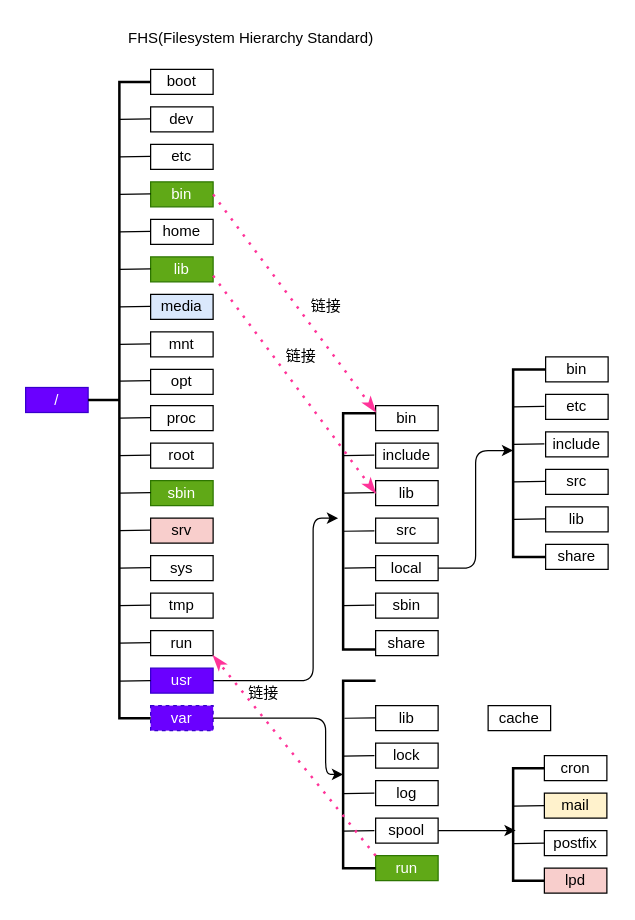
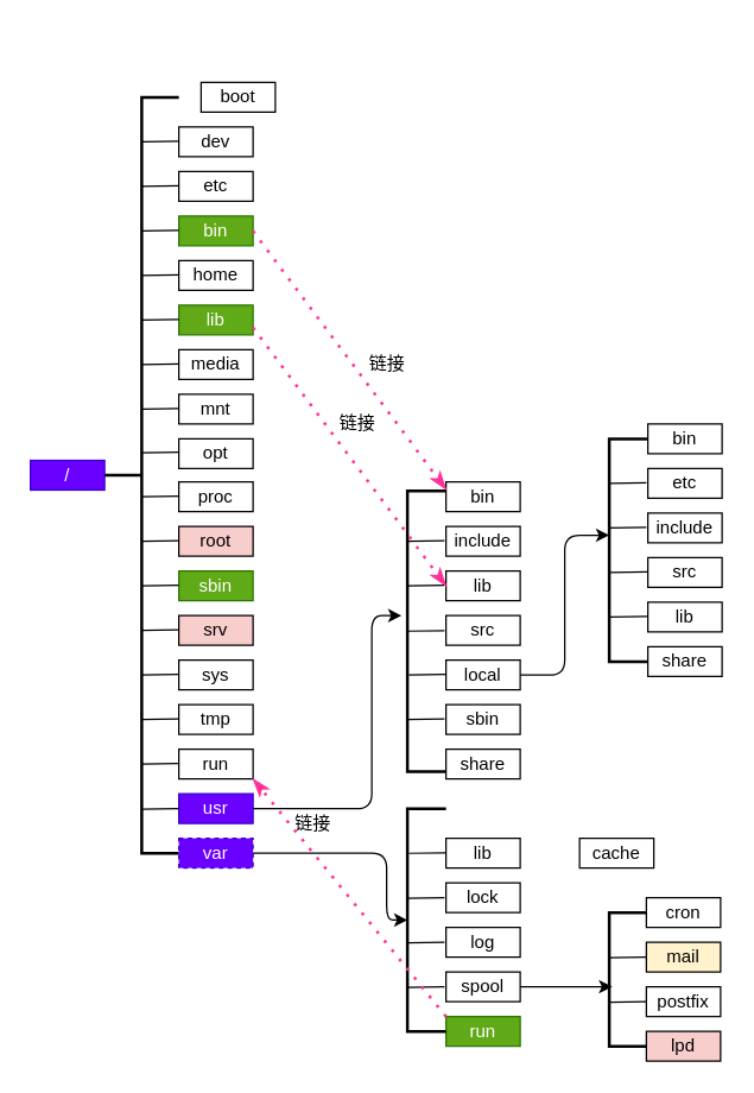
  <mxCell id="0" />
  <mxCell id="1" parent="0" />
  <mxCell id="2" value="/" style="rounded=0;whiteSpace=wrap;html=1;fillColor=#6a00ff;strokeColor=#3700CC;fontColor=#ffffff;" parent="1" vertex="1"><mxGeometry x="20" y="309.5" width="50" height="20" as="geometry" /></mxCell>
- <mxCell id="3" value="boot" style="rounded=0;whiteSpace=wrap;html=1;" parent="1" vertex="1"><mxGeometry x="120" y="55" width="50" height="20" as="geometry" /></mxCell>
+ <mxCell id="3" value="boot" style="rounded=0;whiteSpace=wrap;html=1;" parent="1" vertex="1"><mxGeometry x="135" y="55" width="50" height="20" as="geometry" /></mxCell>
  <mxCell id="4" value="dev" style="rounded=0;whiteSpace=wrap;html=1;" parent="1" vertex="1"><mxGeometry x="120" y="85" width="50" height="20" as="geometry" /></mxCell>
  <mxCell id="5" value="etc" style="rounded=0;whiteSpace=wrap;html=1;" parent="1" vertex="1"><mxGeometry x="120" y="115" width="50" height="20" as="geometry" /></mxCell>
  <mxCell id="6" value="bin" style="rounded=0;whiteSpace=wrap;html=1;fillColor=#60a917;strokeColor=#2D7600;fontColor=#ffffff;" parent="1" vertex="1"><mxGeometry x="120" y="145" width="50" height="20" as="geometry" /></mxCell>
  <mxCell id="7" value="home" style="rounded=0;whiteSpace=wrap;html=1;" parent="1" vertex="1"><mxGeometry x="120" y="175" width="50" height="20" as="geometry" /></mxCell>
  <mxCell id="8" value="lib" style="rounded=0;whiteSpace=wrap;html=1;fillColor=#60a917;strokeColor=#2D7600;fontColor=#ffffff;" parent="1" vertex="1"><mxGeometry x="120" y="205" width="50" height="20" as="geometry" /></mxCell>
- <mxCell id="9" value="media" style="rounded=0;whiteSpace=wrap;html=1;fillColor=#dae8fc;" parent="1" vertex="1"><mxGeometry x="120" y="235" width="50" height="20" as="geometry" /></mxCell>
+ <mxCell id="9" value="media" style="rounded=0;whiteSpace=wrap;html=1;" parent="1" vertex="1"><mxGeometry x="120" y="235" width="50" height="20" as="geometry" /></mxCell>
  <mxCell id="10" value="mnt" style="rounded=0;whiteSpace=wrap;html=1;" parent="1" vertex="1"><mxGeometry x="120" y="265" width="50" height="20" as="geometry" /></mxCell>
  <mxCell id="11" value="opt" style="rounded=0;whiteSpace=wrap;html=1;" parent="1" vertex="1"><mxGeometry x="120" y="295" width="50" height="20" as="geometry" /></mxCell>
  <mxCell id="12" value="proc" style="rounded=0;whiteSpace=wrap;html=1;" parent="1" vertex="1"><mxGeometry x="120" y="324" width="50" height="20" as="geometry" /></mxCell>
- <mxCell id="13" value="root" style="rounded=0;whiteSpace=wrap;html=1;" parent="1" vertex="1"><mxGeometry x="120" y="354" width="50" height="20" as="geometry" /></mxCell>
+ <mxCell id="13" value="root" style="rounded=0;whiteSpace=wrap;html=1;fillColor=#f8cecc;" parent="1" vertex="1"><mxGeometry x="120" y="354" width="50" height="20" as="geometry" /></mxCell>
  <mxCell id="14" value="sbin" style="rounded=0;whiteSpace=wrap;html=1;fillColor=#60a917;strokeColor=#2D7600;fontColor=#ffffff;" parent="1" vertex="1"><mxGeometry x="120" y="384" width="50" height="20" as="geometry" /></mxCell>
  <mxCell id="15" value="srv" style="rounded=0;whiteSpace=wrap;html=1;fillColor=#f8cecc;" parent="1" vertex="1"><mxGeometry x="120" y="414" width="50" height="20" as="geometry" /></mxCell>
  <mxCell id="16" value="sys" style="rounded=0;whiteSpace=wrap;html=1;" parent="1" vertex="1"><mxGeometry x="120" y="444" width="50" height="20" as="geometry" /></mxCell>
  <mxCell id="17" value="tmp" style="rounded=0;whiteSpace=wrap;html=1;" parent="1" vertex="1"><mxGeometry x="120" y="474" width="50" height="20" as="geometry" /></mxCell>
  <mxCell id="18" value="run" style="rounded=0;whiteSpace=wrap;html=1;" parent="1" vertex="1"><mxGeometry x="120" y="504" width="50" height="20" as="geometry" /></mxCell>
  <mxCell id="19" value="usr" style="rounded=0;whiteSpace=wrap;html=1;fillColor=#6a00ff;strokeColor=#3700CC;fontColor=#ffffff;" parent="1" vertex="1"><mxGeometry x="120" y="534" width="50" height="20" as="geometry" /></mxCell>
  <mxCell id="20" value="var" style="rounded=0;whiteSpace=wrap;html=1;fillColor=#6a00ff;strokeColor=#3700CC;fontColor=#ffffff;dashed=1;" parent="1" vertex="1"><mxGeometry x="120" y="564" width="50" height="20" as="geometry" /></mxCell>
  <mxCell id="21" value="cron" style="rounded=0;whiteSpace=wrap;html=1;" parent="1" vertex="1"><mxGeometry x="435" y="604" width="50" height="20" as="geometry" /></mxCell>
  <mxCell id="22" value="mail" style="rounded=0;whiteSpace=wrap;html=1;fillColor=#fff2cc;" parent="1" vertex="1"><mxGeometry x="435" y="634" width="50" height="20" as="geometry" /></mxCell>
  <mxCell id="23" value="postfix" style="rounded=0;whiteSpace=wrap;html=1;" parent="1" vertex="1"><mxGeometry x="435" y="664" width="50" height="20" as="geometry" /></mxCell>
  <mxCell id="24" value="lpd" style="rounded=0;whiteSpace=wrap;html=1;fillColor=#f8cecc;" parent="1" vertex="1"><mxGeometry x="435" y="694" width="50" height="20" as="geometry" /></mxCell>
  <mxCell id="25" value="local" style="rounded=0;whiteSpace=wrap;html=1;" parent="1" vertex="1"><mxGeometry x="300" y="444" width="50" height="20" as="geometry" /></mxCell>
  <mxCell id="26" value="include" style="rounded=0;whiteSpace=wrap;html=1;" parent="1" vertex="1"><mxGeometry x="300" y="354" width="50" height="20" as="geometry" /></mxCell>
  <mxCell id="27" value="lib" style="rounded=0;whiteSpace=wrap;html=1;" parent="1" vertex="1"><mxGeometry x="300" y="384" width="50" height="20" as="geometry" /></mxCell>
  <mxCell id="28" value="src" style="rounded=0;whiteSpace=wrap;html=1;" parent="1" vertex="1"><mxGeometry x="300" y="414" width="50" height="20" as="geometry" /></mxCell>
  <mxCell id="29" value="bin" style="rounded=0;whiteSpace=wrap;html=1;" parent="1" vertex="1"><mxGeometry x="300" y="324" width="50" height="20" as="geometry" /></mxCell>
  <mxCell id="30" value="sbin" style="rounded=0;whiteSpace=wrap;html=1;" parent="1" vertex="1"><mxGeometry x="300" y="474" width="50" height="20" as="geometry" /></mxCell>
  <mxCell id="31" value="share" style="rounded=0;whiteSpace=wrap;html=1;" parent="1" vertex="1"><mxGeometry x="300" y="504" width="50" height="20" as="geometry" /></mxCell>
  <mxCell id="32" value="include" style="rounded=0;whiteSpace=wrap;html=1;" parent="1" vertex="1"><mxGeometry x="436" y="345" width="50" height="20" as="geometry" /></mxCell>
  <mxCell id="33" value="cache" style="rounded=0;whiteSpace=wrap;html=1;" parent="1" vertex="1"><mxGeometry x="390" y="564" width="50" height="20" as="geometry" /></mxCell>
  <mxCell id="34" value="lib" style="rounded=0;whiteSpace=wrap;html=1;" parent="1" vertex="1"><mxGeometry x="300" y="564" width="50" height="20" as="geometry" /></mxCell>
  <mxCell id="35" value="lock" style="rounded=0;whiteSpace=wrap;html=1;" parent="1" vertex="1"><mxGeometry x="300" y="594" width="50" height="20" as="geometry" /></mxCell>
  <mxCell id="36" value="log" style="rounded=0;whiteSpace=wrap;html=1;" parent="1" vertex="1"><mxGeometry x="300" y="624" width="50" height="20" as="geometry" /></mxCell>
  <mxCell id="37" style="edgeStyle=orthogonalEdgeStyle;rounded=0;orthogonalLoop=1;jettySize=auto;html=1;entryX=0.081;entryY=0.555;entryDx=0;entryDy=0;entryPerimeter=0;" parent="1" source="38" target="50" edge="1"><mxGeometry relative="1" as="geometry" /></mxCell>
  <mxCell id="38" value="spool" style="rounded=0;whiteSpace=wrap;html=1;" parent="1" vertex="1"><mxGeometry x="300" y="654" width="50" height="20" as="geometry" /></mxCell>
  <mxCell id="39" value="run" style="rounded=0;whiteSpace=wrap;html=1;fillColor=#60a917;strokeColor=#2D7600;fontColor=#ffffff;" parent="1" vertex="1"><mxGeometry x="300" y="684" width="50" height="20" as="geometry" /></mxCell>
  <mxCell id="40" value="bin" style="rounded=0;whiteSpace=wrap;html=1;" parent="1" vertex="1"><mxGeometry x="436" y="285" width="50" height="20" as="geometry" /></mxCell>
  <mxCell id="41" value="etc" style="rounded=0;whiteSpace=wrap;html=1;" parent="1" vertex="1"><mxGeometry x="436" y="315" width="50" height="20" as="geometry" /></mxCell>
  <mxCell id="42" value="src" style="rounded=0;whiteSpace=wrap;html=1;" parent="1" vertex="1"><mxGeometry x="436" y="375" width="50" height="20" as="geometry" /></mxCell>
  <mxCell id="43" value="lib" style="rounded=0;whiteSpace=wrap;html=1;" parent="1" vertex="1"><mxGeometry x="436" y="405" width="50" height="20" as="geometry" /></mxCell>
  <mxCell id="44" value="share" style="rounded=0;whiteSpace=wrap;html=1;" parent="1" vertex="1"><mxGeometry x="436" y="435" width="50" height="20" as="geometry" /></mxCell>
  <mxCell id="45" value="" style="strokeWidth=2;html=1;shape=mxgraph.flowchart.annotation_2;align=left;labelPosition=right;pointerEvents=1;" parent="1" vertex="1"><mxGeometry x="70" y="65" width="50" height="509" as="geometry" /></mxCell>
  <mxCell id="46" value="" style="endArrow=none;html=1;" parent="1" edge="1"><mxGeometry width="50" height="50" relative="1" as="geometry"><mxPoint x="95" y="275" as="sourcePoint" /><mxPoint x="120" y="274.66" as="targetPoint" /><Array as="points"><mxPoint x="120" y="274.66" /></Array></mxGeometry></mxCell>
  <mxCell id="47" value="" style="endArrow=none;html=1;" parent="1" edge="1"><mxGeometry width="50" height="50" relative="1" as="geometry"><mxPoint x="95" y="304.34" as="sourcePoint" /><mxPoint x="120" y="304" as="targetPoint" /><Array as="points"><mxPoint x="120" y="304" /></Array></mxGeometry></mxCell>
  <mxCell id="48" value="" style="strokeWidth=2;html=1;shape=mxgraph.flowchart.annotation_1;align=left;pointerEvents=1;" parent="1" vertex="1"><mxGeometry x="274" y="544" width="26" height="150" as="geometry" /></mxCell>
  <mxCell id="49" value="" style="strokeWidth=2;html=1;shape=mxgraph.flowchart.annotation_1;align=left;pointerEvents=1;" parent="1" vertex="1"><mxGeometry x="274" y="330" width="26" height="189" as="geometry" /></mxCell>
  <mxCell id="50" value="" style="strokeWidth=2;html=1;shape=mxgraph.flowchart.annotation_1;align=left;pointerEvents=1;" parent="1" vertex="1"><mxGeometry x="410" y="614" width="25" height="90" as="geometry" /></mxCell>
  <mxCell id="51" value="" style="strokeWidth=2;html=1;shape=mxgraph.flowchart.annotation_1;align=left;pointerEvents=1;" parent="1" vertex="1"><mxGeometry x="410" y="295" width="26" height="150" as="geometry" /></mxCell>
  <mxCell id="52" value="" style="edgeStyle=elbowEdgeStyle;elbow=horizontal;endArrow=classic;html=1;exitX=1;exitY=0.5;exitDx=0;exitDy=0;" parent="1" source="19" edge="1"><mxGeometry width="50" height="50" relative="1" as="geometry"><mxPoint x="220" y="514" as="sourcePoint" /><mxPoint x="270" y="414" as="targetPoint" /><Array as="points"><mxPoint x="250" y="460" /></Array></mxGeometry></mxCell>
  <mxCell id="53" value="" style="edgeStyle=elbowEdgeStyle;elbow=horizontal;endArrow=classic;html=1;exitX=1;exitY=0.5;exitDx=0;exitDy=0;entryX=0;entryY=0.5;entryDx=0;entryDy=0;entryPerimeter=0;" parent="1" source="20" target="48" edge="1"><mxGeometry width="50" height="50" relative="1" as="geometry"><mxPoint x="220" y="604" as="sourcePoint" /><mxPoint x="270" y="554" as="targetPoint" /><Array as="points"><mxPoint x="260" y="600" /></Array></mxGeometry></mxCell>
  <mxCell id="54" value="" style="edgeStyle=elbowEdgeStyle;elbow=horizontal;endArrow=classic;html=1;exitX=1;exitY=0.5;exitDx=0;exitDy=0;entryX=0;entryY=0.433;entryDx=0;entryDy=0;entryPerimeter=0;" parent="1" source="25" target="51" edge="1"><mxGeometry width="50" height="50" relative="1" as="geometry"><mxPoint x="360" y="454" as="sourcePoint" /><mxPoint x="410" y="404" as="targetPoint" /></mxGeometry></mxCell>
  <mxCell id="55" value="" style="endArrow=none;html=1;" parent="1" edge="1"><mxGeometry width="50" height="50" relative="1" as="geometry"><mxPoint x="95" y="544.34" as="sourcePoint" /><mxPoint x="120" y="544" as="targetPoint" /><Array as="points"><mxPoint x="120" y="544" /></Array></mxGeometry></mxCell>
  <mxCell id="56" value="" style="endArrow=none;html=1;" parent="1" edge="1"><mxGeometry width="50" height="50" relative="1" as="geometry"><mxPoint x="95" y="514" as="sourcePoint" /><mxPoint x="120" y="513.66" as="targetPoint" /><Array as="points"><mxPoint x="120" y="513.66" /></Array></mxGeometry></mxCell>
  <mxCell id="57" value="" style="endArrow=none;html=1;" parent="1" edge="1"><mxGeometry width="50" height="50" relative="1" as="geometry"><mxPoint x="95" y="484" as="sourcePoint" /><mxPoint x="120" y="483.66" as="targetPoint" /><Array as="points"><mxPoint x="120" y="483.66" /></Array></mxGeometry></mxCell>
  <mxCell id="58" value="" style="endArrow=none;html=1;" parent="1" edge="1"><mxGeometry width="50" height="50" relative="1" as="geometry"><mxPoint x="95" y="454" as="sourcePoint" /><mxPoint x="120" y="453.66" as="targetPoint" /><Array as="points"><mxPoint x="120" y="453.66" /></Array></mxGeometry></mxCell>
  <mxCell id="59" value="" style="endArrow=none;html=1;" parent="1" edge="1"><mxGeometry width="50" height="50" relative="1" as="geometry"><mxPoint x="95" y="424" as="sourcePoint" /><mxPoint x="120" y="423.66" as="targetPoint" /><Array as="points"><mxPoint x="120" y="423.66" /></Array></mxGeometry></mxCell>
  <mxCell id="60" value="" style="endArrow=none;html=1;" parent="1" edge="1"><mxGeometry width="50" height="50" relative="1" as="geometry"><mxPoint x="95" y="394" as="sourcePoint" /><mxPoint x="120" y="393.66" as="targetPoint" /><Array as="points"><mxPoint x="120" y="393.66" /></Array></mxGeometry></mxCell>
  <mxCell id="61" value="" style="endArrow=none;html=1;" parent="1" edge="1"><mxGeometry width="50" height="50" relative="1" as="geometry"><mxPoint x="95" y="245" as="sourcePoint" /><mxPoint x="120" y="244.66" as="targetPoint" /><Array as="points"><mxPoint x="120" y="244.66" /></Array></mxGeometry></mxCell>
  <mxCell id="62" value="" style="endArrow=none;html=1;" parent="1" edge="1"><mxGeometry width="50" height="50" relative="1" as="geometry"><mxPoint x="95" y="334" as="sourcePoint" /><mxPoint x="120" y="333.66" as="targetPoint" /><Array as="points"><mxPoint x="120" y="333.66" /></Array></mxGeometry></mxCell>
  <mxCell id="63" value="" style="endArrow=none;html=1;" parent="1" edge="1"><mxGeometry width="50" height="50" relative="1" as="geometry"><mxPoint x="95" y="364" as="sourcePoint" /><mxPoint x="120" y="363.66" as="targetPoint" /><Array as="points"><mxPoint x="120" y="363.66" /></Array></mxGeometry></mxCell>
  <mxCell id="64" value="" style="endArrow=none;html=1;" parent="1" edge="1"><mxGeometry width="50" height="50" relative="1" as="geometry"><mxPoint x="95" y="215" as="sourcePoint" /><mxPoint x="120" y="214.66" as="targetPoint" /><Array as="points"><mxPoint x="120" y="214.66" /></Array></mxGeometry></mxCell>
  <mxCell id="65" value="" style="endArrow=none;html=1;" parent="1" edge="1"><mxGeometry width="50" height="50" relative="1" as="geometry"><mxPoint x="95" y="185" as="sourcePoint" /><mxPoint x="120" y="184.66" as="targetPoint" /><Array as="points"><mxPoint x="120" y="184.66" /></Array></mxGeometry></mxCell>
  <mxCell id="66" value="" style="endArrow=none;html=1;" parent="1" edge="1"><mxGeometry width="50" height="50" relative="1" as="geometry"><mxPoint x="95" y="155" as="sourcePoint" /><mxPoint x="120" y="154.66" as="targetPoint" /><Array as="points"><mxPoint x="120" y="154.66" /></Array></mxGeometry></mxCell>
  <mxCell id="67" value="" style="endArrow=none;html=1;" parent="1" edge="1"><mxGeometry width="50" height="50" relative="1" as="geometry"><mxPoint x="95" y="125" as="sourcePoint" /><mxPoint x="120" y="124.66" as="targetPoint" /><Array as="points"><mxPoint x="120" y="124.66" /></Array></mxGeometry></mxCell>
  <mxCell id="68" value="" style="endArrow=none;html=1;" parent="1" edge="1"><mxGeometry width="50" height="50" relative="1" as="geometry"><mxPoint x="95" y="95" as="sourcePoint" /><mxPoint x="120" y="94.66" as="targetPoint" /><Array as="points"><mxPoint x="120" y="94.66" /></Array></mxGeometry></mxCell>
  <mxCell id="69" value="" style="endArrow=none;html=1;" parent="1" edge="1"><mxGeometry width="50" height="50" relative="1" as="geometry"><mxPoint x="275" y="574.1" as="sourcePoint" /><mxPoint x="300" y="573.76" as="targetPoint" /><Array as="points"><mxPoint x="300" y="573.76" /></Array></mxGeometry></mxCell>
  <mxCell id="70" value="" style="endArrow=none;html=1;" parent="1" edge="1"><mxGeometry width="50" height="50" relative="1" as="geometry"><mxPoint x="274" y="604.34" as="sourcePoint" /><mxPoint x="299" y="604" as="targetPoint" /><Array as="points"><mxPoint x="299" y="604" /></Array></mxGeometry></mxCell>
  <mxCell id="71" value="" style="endArrow=none;html=1;" parent="1" edge="1"><mxGeometry width="50" height="50" relative="1" as="geometry"><mxPoint x="274" y="664.34" as="sourcePoint" /><mxPoint x="299" y="664" as="targetPoint" /><Array as="points"><mxPoint x="299" y="664" /></Array></mxGeometry></mxCell>
  <mxCell id="72" value="" style="endArrow=none;html=1;" parent="1" edge="1"><mxGeometry width="50" height="50" relative="1" as="geometry"><mxPoint x="274" y="634.34" as="sourcePoint" /><mxPoint x="299" y="634" as="targetPoint" /><Array as="points"><mxPoint x="299" y="634" /></Array></mxGeometry></mxCell>
  <mxCell id="73" value="" style="endArrow=none;html=1;" parent="1" edge="1"><mxGeometry width="50" height="50" relative="1" as="geometry"><mxPoint x="274" y="364" as="sourcePoint" /><mxPoint x="299" y="363.66" as="targetPoint" /><Array as="points"><mxPoint x="299" y="363.66" /></Array></mxGeometry></mxCell>
  <mxCell id="74" value="" style="endArrow=none;html=1;" parent="1" edge="1"><mxGeometry width="50" height="50" relative="1" as="geometry"><mxPoint x="274" y="424.5" as="sourcePoint" /><mxPoint x="299" y="424.16" as="targetPoint" /><Array as="points"><mxPoint x="299" y="424.16" /></Array></mxGeometry></mxCell>
  <mxCell id="75" value="" style="endArrow=none;html=1;" parent="1" edge="1"><mxGeometry width="50" height="50" relative="1" as="geometry"><mxPoint x="274" y="484" as="sourcePoint" /><mxPoint x="299" y="483.66" as="targetPoint" /><Array as="points"><mxPoint x="299" y="483.66" /></Array></mxGeometry></mxCell>
  <mxCell id="76" value="" style="endArrow=none;html=1;" parent="1" edge="1"><mxGeometry width="50" height="50" relative="1" as="geometry"><mxPoint x="410.5" y="385" as="sourcePoint" /><mxPoint x="435.5" y="384.66" as="targetPoint" /><Array as="points"><mxPoint x="435.5" y="384.66" /></Array></mxGeometry></mxCell>
  <mxCell id="77" value="" style="endArrow=none;html=1;" parent="1" edge="1"><mxGeometry width="50" height="50" relative="1" as="geometry"><mxPoint x="275" y="454" as="sourcePoint" /><mxPoint x="300" y="453.66" as="targetPoint" /><Array as="points"><mxPoint x="300" y="453.66" /></Array></mxGeometry></mxCell>
  <mxCell id="78" value="" style="endArrow=none;html=1;" parent="1" edge="1"><mxGeometry width="50" height="50" relative="1" as="geometry"><mxPoint x="274" y="394" as="sourcePoint" /><mxPoint x="299" y="393.66" as="targetPoint" /><Array as="points"><mxPoint x="299" y="393.66" /></Array></mxGeometry></mxCell>
  <mxCell id="79" value="" style="endArrow=none;html=1;" parent="1" edge="1"><mxGeometry width="50" height="50" relative="1" as="geometry"><mxPoint x="410" y="325" as="sourcePoint" /><mxPoint x="435" y="324.66" as="targetPoint" /><Array as="points"><mxPoint x="435" y="324.66" /></Array></mxGeometry></mxCell>
  <mxCell id="80" value="" style="endArrow=none;html=1;" parent="1" edge="1"><mxGeometry width="50" height="50" relative="1" as="geometry"><mxPoint x="410" y="355" as="sourcePoint" /><mxPoint x="435" y="354.66" as="targetPoint" /><Array as="points"><mxPoint x="435" y="354.66" /></Array></mxGeometry></mxCell>
  <mxCell id="81" value="" style="endArrow=none;html=1;" parent="1" edge="1"><mxGeometry width="50" height="50" relative="1" as="geometry"><mxPoint x="410.5" y="415" as="sourcePoint" /><mxPoint x="435.5" y="414.66" as="targetPoint" /><Array as="points"><mxPoint x="435.5" y="414.66" /></Array></mxGeometry></mxCell>
  <mxCell id="82" value="" style="endArrow=none;html=1;" parent="1" edge="1"><mxGeometry width="50" height="50" relative="1" as="geometry"><mxPoint x="410" y="644.34" as="sourcePoint" /><mxPoint x="435" y="644" as="targetPoint" /><Array as="points"><mxPoint x="435" y="644" /></Array></mxGeometry></mxCell>
  <mxCell id="83" value="" style="endArrow=none;html=1;" parent="1" edge="1"><mxGeometry width="50" height="50" relative="1" as="geometry"><mxPoint x="410" y="674.34" as="sourcePoint" /><mxPoint x="435" y="674" as="targetPoint" /><Array as="points"><mxPoint x="435" y="674" /></Array></mxGeometry></mxCell>
  <mxCell id="84" value="" style="endArrow=classicThin;dashed=1;html=1;dashPattern=1 3;strokeWidth=2;exitX=1;exitY=0.5;exitDx=0;exitDy=0;entryX=0;entryY=0.25;entryDx=0;entryDy=0;startArrow=none;startFill=0;endFill=1;fillColor=#ffff88;strokeColor=#FF3399;" parent="1" source="6" target="29" edge="1"><mxGeometry width="50" height="50" relative="1" as="geometry"><mxPoint x="260" y="224" as="sourcePoint" /><mxPoint x="310" y="174" as="targetPoint" /></mxGeometry></mxCell>
  <mxCell id="85" value="" style="endArrow=classicThin;dashed=1;html=1;dashPattern=1 3;strokeWidth=2;exitX=1;exitY=0.75;exitDx=0;exitDy=0;endFill=1;strokeColor=#FF3399;" parent="1" source="8" edge="1"><mxGeometry width="50" height="50" relative="1" as="geometry"><mxPoint x="200" y="324" as="sourcePoint" /><mxPoint x="300" y="394" as="targetPoint" /></mxGeometry></mxCell>
  <mxCell id="86" value="" style="endArrow=classicThin;dashed=1;html=1;dashPattern=1 3;strokeWidth=2;entryX=1;entryY=1;entryDx=0;entryDy=0;exitX=0;exitY=0;exitDx=0;exitDy=0;startArrow=none;startFill=0;endFill=1;strokeColor=#FF3399;" parent="1" source="39" target="18" edge="1"><mxGeometry width="50" height="50" relative="1" as="geometry"><mxPoint x="190" y="704" as="sourcePoint" /><mxPoint x="240" y="654" as="targetPoint" /></mxGeometry></mxCell>
  <mxCell id="87" value="链接" style="text;html=1;align=center;verticalAlign=middle;resizable=0;points=[];autosize=1;" parent="1" vertex="1"><mxGeometry x="190" y="544" width="40" height="20" as="geometry" /></mxCell>
- <mxCell id="88" value="FHS(Filesystem Hierarchy Standard)" style="text;html=1;align=center;verticalAlign=middle;resizable=0;points=[];autosize=1;" parent="1" vertex="1"><mxGeometry x="90" y="20" width="220" height="20" as="geometry" /></mxCell>
  <mxCell id="89" value="链接" style="text;html=1;align=center;verticalAlign=middle;resizable=0;points=[];autosize=1;" parent="1" vertex="1"><mxGeometry x="240" y="235" width="40" height="20" as="geometry" /></mxCell>
  <mxCell id="90" value="链接" style="text;html=1;align=center;verticalAlign=middle;resizable=0;points=[];autosize=1;" parent="1" vertex="1"><mxGeometry x="220" y="275" width="40" height="20" as="geometry" /></mxCell>
